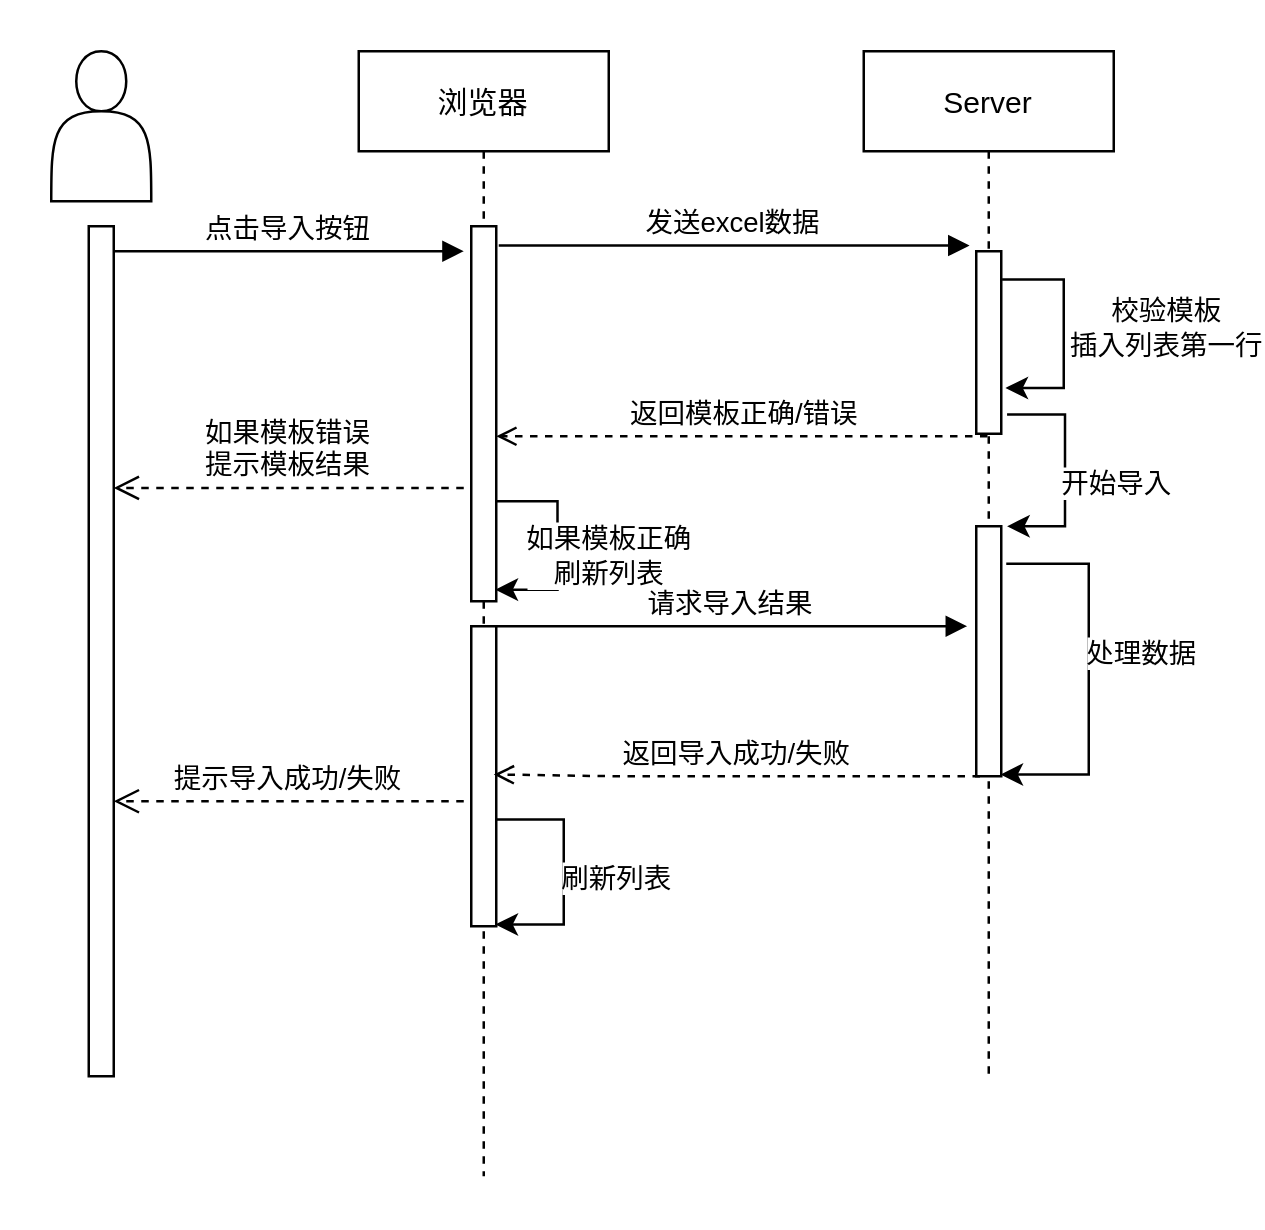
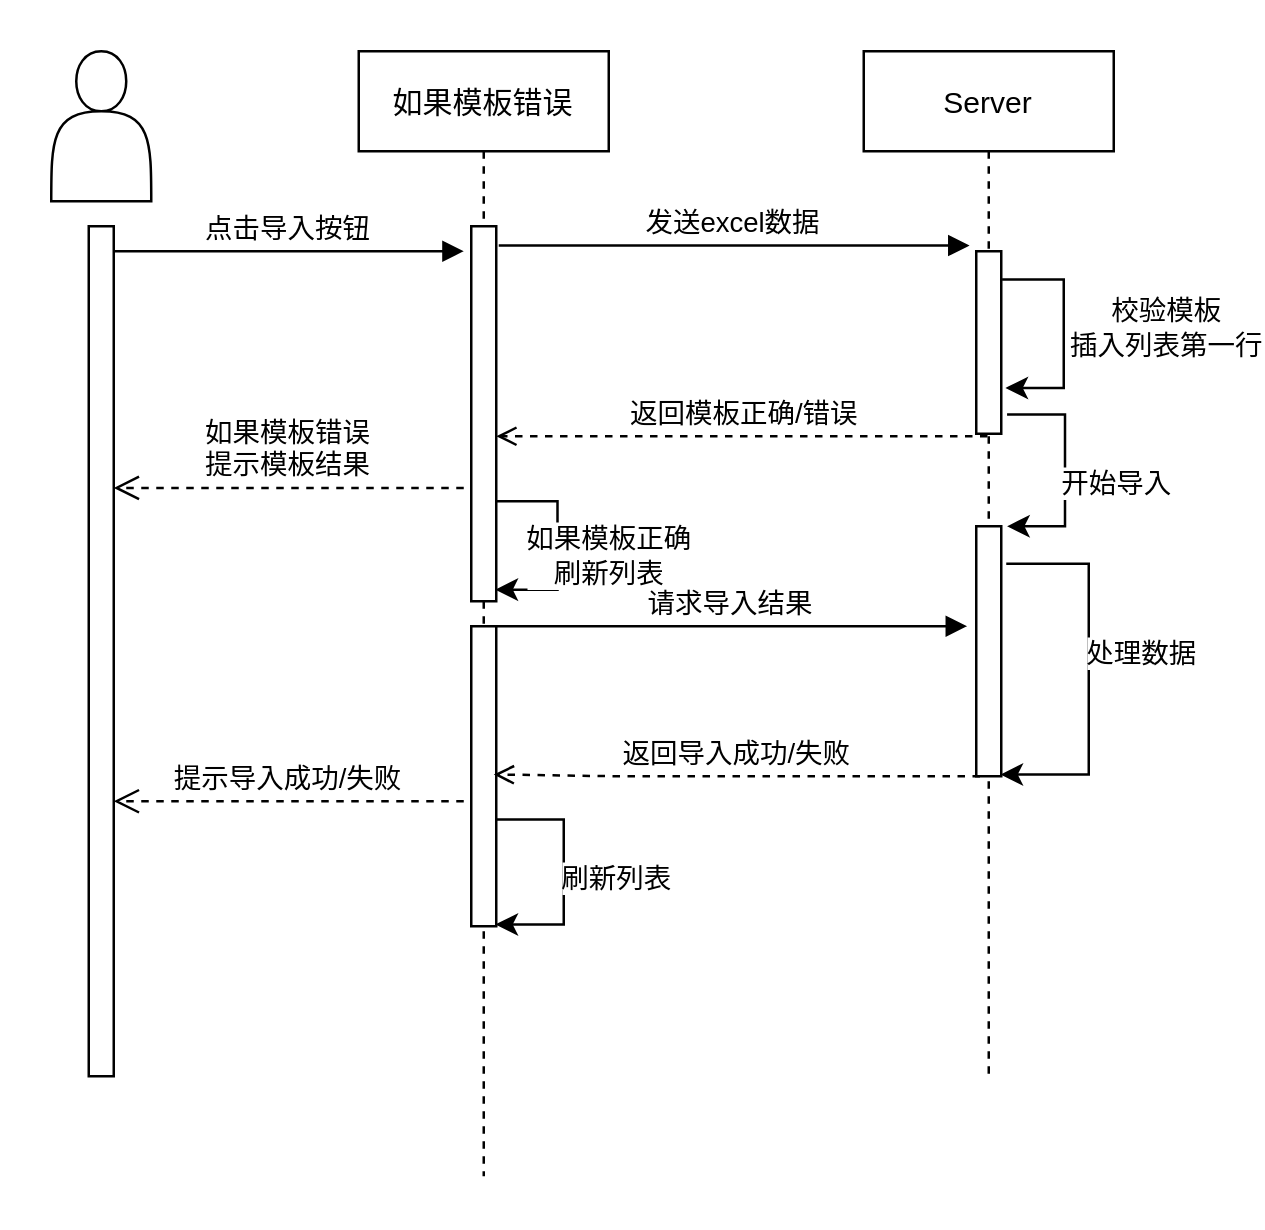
  <mxCell id="0" />
  <mxCell id="1" parent="0" />
- <mxCell id="2" value="浏览器" style="shape=umlLifeline;perimeter=lifelinePerimeter;container=1;collapsible=0;recursiveResize=0;rounded=0;shadow=0;strokeWidth=1;" parent="1" vertex="1"><mxGeometry x="143" y="20" width="100" height="450" as="geometry" /></mxCell>
+ <mxCell id="2" value="如果模板错误" style="shape=umlLifeline;perimeter=lifelinePerimeter;container=1;collapsible=0;recursiveResize=0;rounded=0;shadow=0;strokeWidth=1;" parent="1" vertex="1"><mxGeometry x="143" y="20" width="100" height="450" as="geometry" /></mxCell>
  <mxCell id="3" value="" style="points=[];perimeter=orthogonalPerimeter;rounded=0;shadow=0;strokeWidth=1;" parent="2" vertex="1"><mxGeometry x="45" y="70" width="10" height="150" as="geometry" /></mxCell>
  <mxCell id="4" value="" style="edgeStyle=elbowEdgeStyle;elbow=horizontal;endArrow=classic;html=1;rounded=0;exitX=1.05;exitY=0.283;exitDx=0;exitDy=0;exitPerimeter=0;entryX=0.967;entryY=0.969;entryDx=0;entryDy=0;entryPerimeter=0;" edge="1" parent="2" target="3"><mxGeometry width="50" height="50" relative="1" as="geometry"><mxPoint x="55" y="180.0" as="sourcePoint" /><mxPoint x="50" y="220" as="targetPoint" /><Array as="points"><mxPoint x="79.5" y="213.3" /><mxPoint x="79.5" y="263.3" /><mxPoint x="109.5" y="200.36" /><mxPoint x="93.25" y="236.36" /></Array></mxGeometry></mxCell>
  <mxCell id="5" value="如果模板正确&lt;br&gt;刷新列表" style="edgeLabel;html=1;align=center;verticalAlign=middle;resizable=0;points=[];" vertex="1" connectable="0" parent="4"><mxGeometry x="-0.238" relative="1" as="geometry"><mxPoint x="20" y="14" as="offset" /></mxGeometry></mxCell>
  <mxCell id="6" value="" style="edgeStyle=elbowEdgeStyle;elbow=horizontal;endArrow=open;html=1;rounded=0;endFill=0;dashed=1;" edge="1" parent="2"><mxGeometry width="50" height="50" relative="1" as="geometry"><mxPoint x="251.5" y="154" as="sourcePoint" /><mxPoint x="55" y="154.0" as="targetPoint" /><Array as="points"><mxPoint x="105" y="154.0" /><mxPoint x="115" y="164.0" /><mxPoint x="95" y="154.0" /><mxPoint x="135" y="174.0" /><mxPoint x="125" y="166.75" /><mxPoint x="155" y="190.75" /><mxPoint x="138.75" y="226.75" /></Array></mxGeometry></mxCell>
  <mxCell id="7" value="返回模板正确/错误" style="edgeLabel;html=1;align=center;verticalAlign=middle;resizable=0;points=[];" vertex="1" connectable="0" parent="6"><mxGeometry relative="1" as="geometry"><mxPoint y="-10" as="offset" /></mxGeometry></mxCell>
  <mxCell id="8" value="" style="edgeStyle=elbowEdgeStyle;elbow=horizontal;endArrow=classic;html=1;rounded=0;entryX=0.967;entryY=0.994;entryDx=0;entryDy=0;entryPerimeter=0;exitX=0.967;exitY=0.644;exitDx=0;exitDy=0;exitPerimeter=0;" edge="1" parent="2" source="10" target="10"><mxGeometry width="50" height="50" relative="1" as="geometry"><mxPoint x="55" y="300" as="sourcePoint" /><mxPoint x="55" y="343.46" as="targetPoint" /><Array as="points"><mxPoint x="82" y="320" /><mxPoint x="79.5" y="383.3" /><mxPoint x="109.5" y="320.36" /><mxPoint x="93.25" y="356.36" /></Array></mxGeometry></mxCell>
  <mxCell id="9" value="刷新列表" style="edgeLabel;html=1;align=center;verticalAlign=middle;resizable=0;points=[];" vertex="1" connectable="0" parent="8"><mxGeometry x="-0.238" relative="1" as="geometry"><mxPoint x="20" y="14" as="offset" /></mxGeometry></mxCell>
  <mxCell id="10" value="" style="points=[];perimeter=orthogonalPerimeter;rounded=0;shadow=0;strokeWidth=1;" vertex="1" parent="2"><mxGeometry x="45" y="230" width="10" height="120" as="geometry" /></mxCell>
  <mxCell id="11" value="请求导入结果" style="verticalAlign=bottom;endArrow=block;entryX=-0.367;entryY=0.093;shadow=0;strokeWidth=1;entryDx=0;entryDy=0;entryPerimeter=0;" edge="1" parent="2"><mxGeometry relative="1" as="geometry"><mxPoint x="55" y="229.999" as="sourcePoint" /><mxPoint x="243.33" y="229.999" as="targetPoint" /></mxGeometry></mxCell>
  <mxCell id="12" value="发送excel数据" style="verticalAlign=bottom;endArrow=block;entryX=-0.367;entryY=0.093;shadow=0;strokeWidth=1;entryDx=0;entryDy=0;entryPerimeter=0;" parent="1" edge="1"><mxGeometry relative="1" as="geometry"><mxPoint x="199" y="97.719" as="sourcePoint" /><mxPoint x="387.33" y="97.719" as="targetPoint" /></mxGeometry></mxCell>
  <mxCell id="13" value="" style="shape=actor;whiteSpace=wrap;html=1;" vertex="1" parent="1"><mxGeometry x="20" y="20" width="40" height="60" as="geometry" /></mxCell>
  <mxCell id="14" value="Server" style="shape=umlLifeline;perimeter=lifelinePerimeter;container=1;collapsible=0;recursiveResize=0;rounded=0;shadow=0;strokeWidth=1;" vertex="1" parent="1"><mxGeometry x="345" y="20" width="100" height="410" as="geometry" /></mxCell>
  <mxCell id="15" value="" style="points=[];perimeter=orthogonalPerimeter;rounded=0;shadow=0;strokeWidth=1;" vertex="1" parent="14"><mxGeometry x="45" y="80" width="10" height="73" as="geometry" /></mxCell>
  <mxCell id="16" value="" style="points=[];perimeter=orthogonalPerimeter;rounded=0;shadow=0;strokeWidth=1;" vertex="1" parent="14"><mxGeometry x="45" y="190" width="10" height="100" as="geometry" /></mxCell>
  <mxCell id="17" value="" style="edgeStyle=elbowEdgeStyle;elbow=horizontal;endArrow=classic;html=1;rounded=0;entryX=1.233;entryY=0;entryDx=0;entryDy=0;entryPerimeter=0;exitX=1.233;exitY=0.895;exitDx=0;exitDy=0;exitPerimeter=0;" edge="1" parent="14" source="15" target="16"><mxGeometry width="50" height="50" relative="1" as="geometry"><mxPoint x="55.5" y="128.58" as="sourcePoint" /><mxPoint x="55" y="150.0" as="targetPoint" /><Array as="points"><mxPoint x="80.5" y="128.58" /><mxPoint x="110.5" y="152.58" /><mxPoint x="94.25" y="188.58" /></Array></mxGeometry></mxCell>
  <mxCell id="18" value="开始导入" style="edgeLabel;html=1;align=center;verticalAlign=middle;resizable=0;points=[];" vertex="1" connectable="0" parent="17"><mxGeometry x="-0.238" relative="1" as="geometry"><mxPoint x="20" y="15" as="offset" /></mxGeometry></mxCell>
  <mxCell id="19" value="" style="edgeStyle=elbowEdgeStyle;elbow=horizontal;endArrow=classic;html=1;rounded=0;entryX=1.167;entryY=0.749;entryDx=0;entryDy=0;entryPerimeter=0;exitX=1.033;exitY=0.155;exitDx=0;exitDy=0;exitPerimeter=0;" edge="1" parent="14" source="15" target="15"><mxGeometry width="50" height="50" relative="1" as="geometry"><mxPoint x="55" y="140.0" as="sourcePoint" /><mxPoint x="57.5" y="202.44" as="targetPoint" /><Array as="points"><mxPoint x="80" y="150" /><mxPoint x="81" y="80.04" /><mxPoint x="111" y="104.04" /><mxPoint x="94.75" y="140.04" /></Array></mxGeometry></mxCell>
  <mxCell id="20" value="校验模板&lt;br&gt;插入列表第一行" style="edgeLabel;html=1;align=center;verticalAlign=middle;resizable=0;points=[];" vertex="1" connectable="0" parent="19"><mxGeometry x="-0.238" relative="1" as="geometry"><mxPoint x="40" y="9" as="offset" /></mxGeometry></mxCell>
  <mxCell id="21" value="" style="edgeStyle=elbowEdgeStyle;elbow=horizontal;endArrow=classic;html=1;rounded=0;entryX=0.967;entryY=0.993;entryDx=0;entryDy=0;entryPerimeter=0;" edge="1" parent="14" target="16"><mxGeometry width="50" height="50" relative="1" as="geometry"><mxPoint x="57" y="205" as="sourcePoint" /><mxPoint x="60" y="275" as="targetPoint" /><Array as="points"><mxPoint x="90" y="245" /><mxPoint x="98.17" y="207.24" /><mxPoint x="81.92" y="243.24" /></Array></mxGeometry></mxCell>
  <mxCell id="22" value="" style="points=[];perimeter=orthogonalPerimeter;rounded=0;shadow=0;strokeWidth=1;" vertex="1" parent="1"><mxGeometry x="35" y="90" width="10" height="340" as="geometry" /></mxCell>
  <mxCell id="23" value="点击导入按钮" style="verticalAlign=bottom;endArrow=block;shadow=0;strokeWidth=1;" edge="1" parent="1"><mxGeometry relative="1" as="geometry"><mxPoint x="45" y="100" as="sourcePoint" /><mxPoint x="185" y="100" as="targetPoint" /></mxGeometry></mxCell>
  <mxCell id="24" value="如果模板错误&#10;提示模板结果" style="verticalAlign=bottom;endArrow=open;dashed=1;endSize=8;shadow=0;strokeWidth=1;" edge="1" parent="1"><mxGeometry relative="1" as="geometry"><mxPoint x="45" y="194.67" as="targetPoint" /><mxPoint x="185" y="194.67" as="sourcePoint" /></mxGeometry></mxCell>
  <mxCell id="25" value="处理数据" style="edgeLabel;html=1;align=center;verticalAlign=middle;resizable=0;points=[];" vertex="1" connectable="0" parent="1"><mxGeometry x="455.5" y="260.002" as="geometry" /></mxCell>
  <mxCell id="26" value="" style="edgeStyle=elbowEdgeStyle;elbow=horizontal;endArrow=open;html=1;rounded=0;endFill=0;dashed=1;entryX=0.9;entryY=0.494;entryDx=0;entryDy=0;entryPerimeter=0;" edge="1" parent="1" target="10"><mxGeometry width="50" height="50" relative="1" as="geometry"><mxPoint x="391.5" y="310" as="sourcePoint" /><mxPoint x="205" y="310" as="targetPoint" /><Array as="points"><mxPoint x="245" y="310" /><mxPoint x="255" y="320" /><mxPoint x="235" y="310" /><mxPoint x="275" y="330" /><mxPoint x="265" y="322.75" /><mxPoint x="295" y="346.75" /><mxPoint x="278.75" y="382.75" /></Array></mxGeometry></mxCell>
  <mxCell id="27" value="返回导入成功/失败" style="edgeLabel;html=1;align=center;verticalAlign=middle;resizable=0;points=[];" vertex="1" connectable="0" parent="26"><mxGeometry relative="1" as="geometry"><mxPoint y="-10" as="offset" /></mxGeometry></mxCell>
  <mxCell id="28" value="提示导入成功/失败" style="verticalAlign=bottom;endArrow=open;dashed=1;endSize=8;shadow=0;strokeWidth=1;" edge="1" parent="1"><mxGeometry relative="1" as="geometry"><mxPoint x="45" y="320" as="targetPoint" /><mxPoint x="185" y="320" as="sourcePoint" /></mxGeometry></mxCell>
